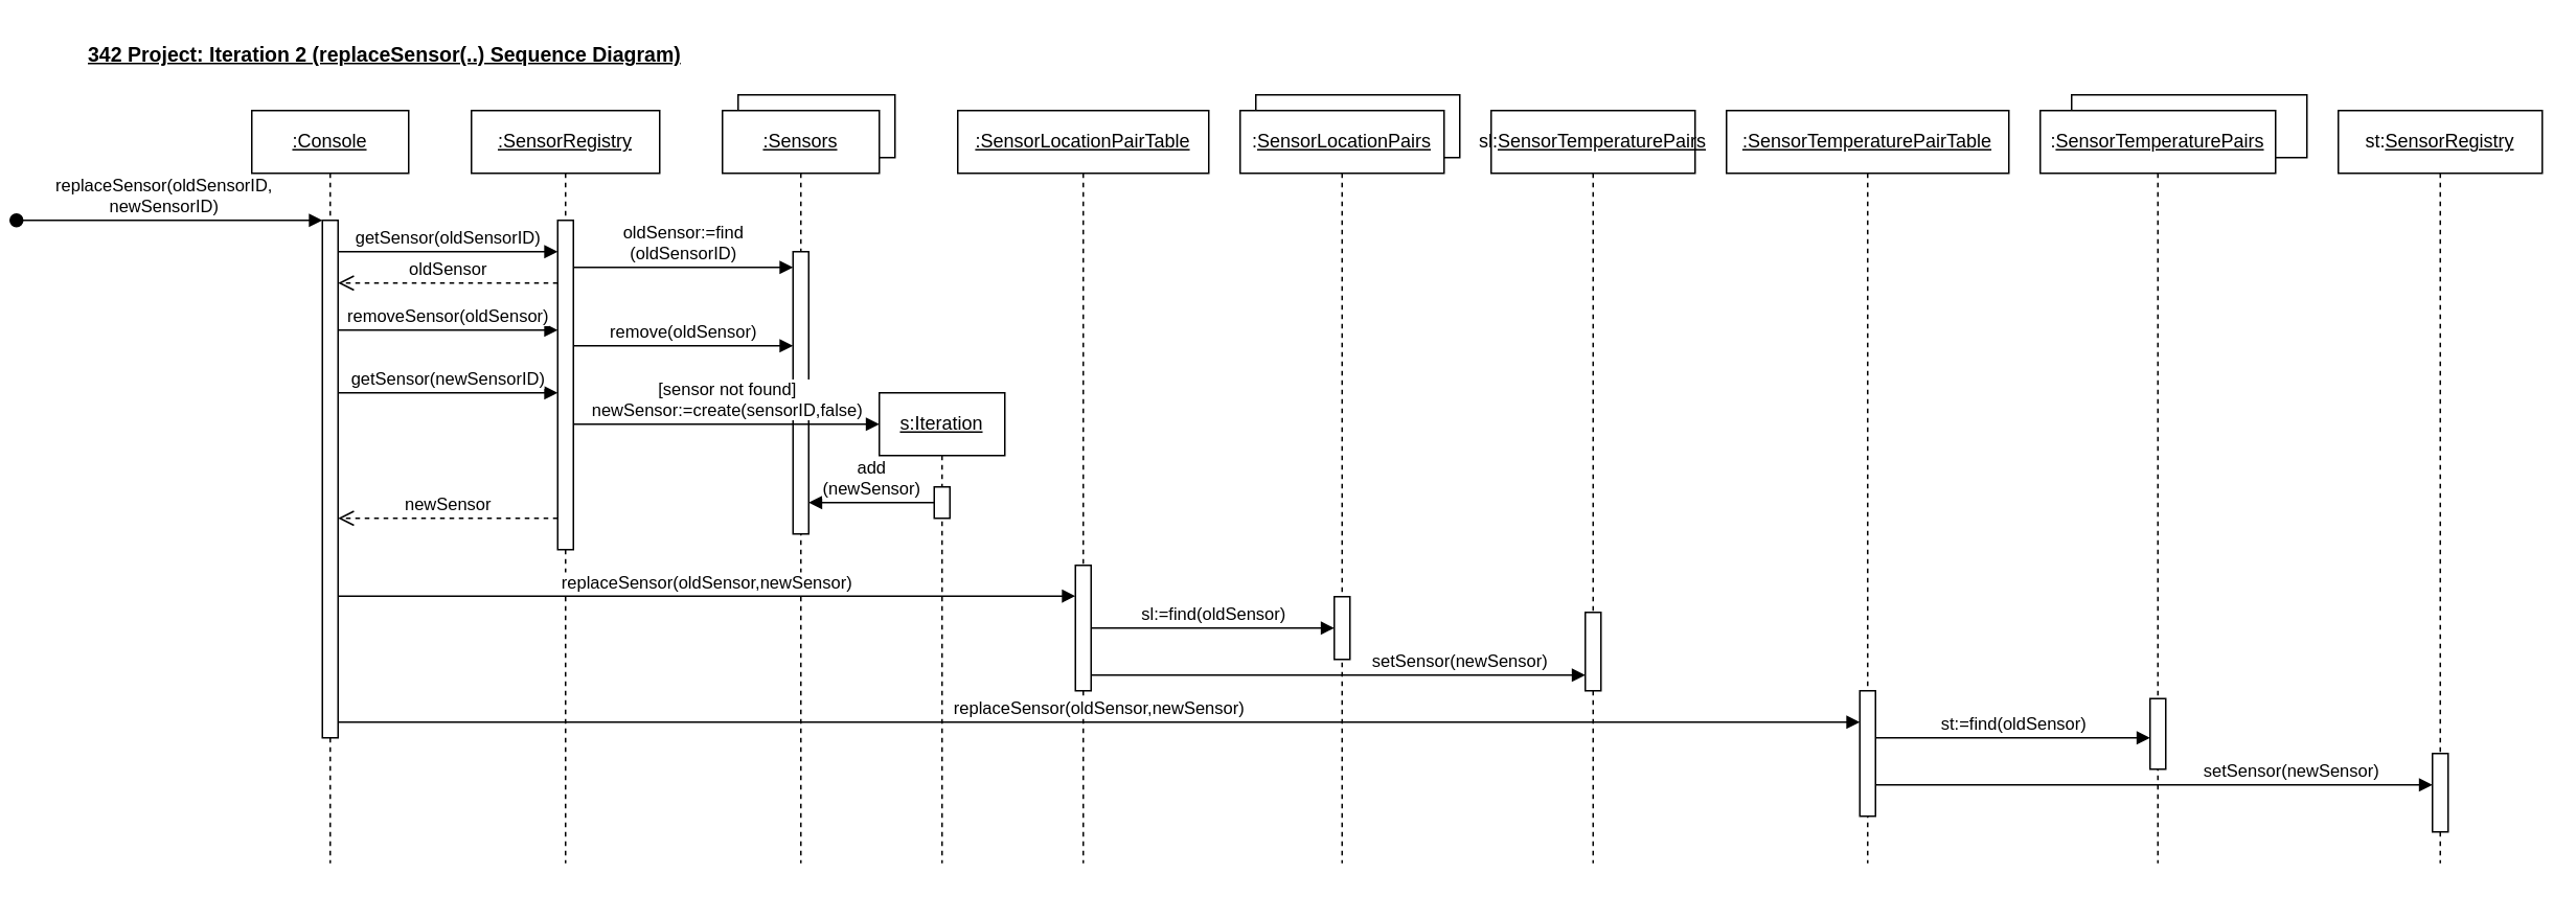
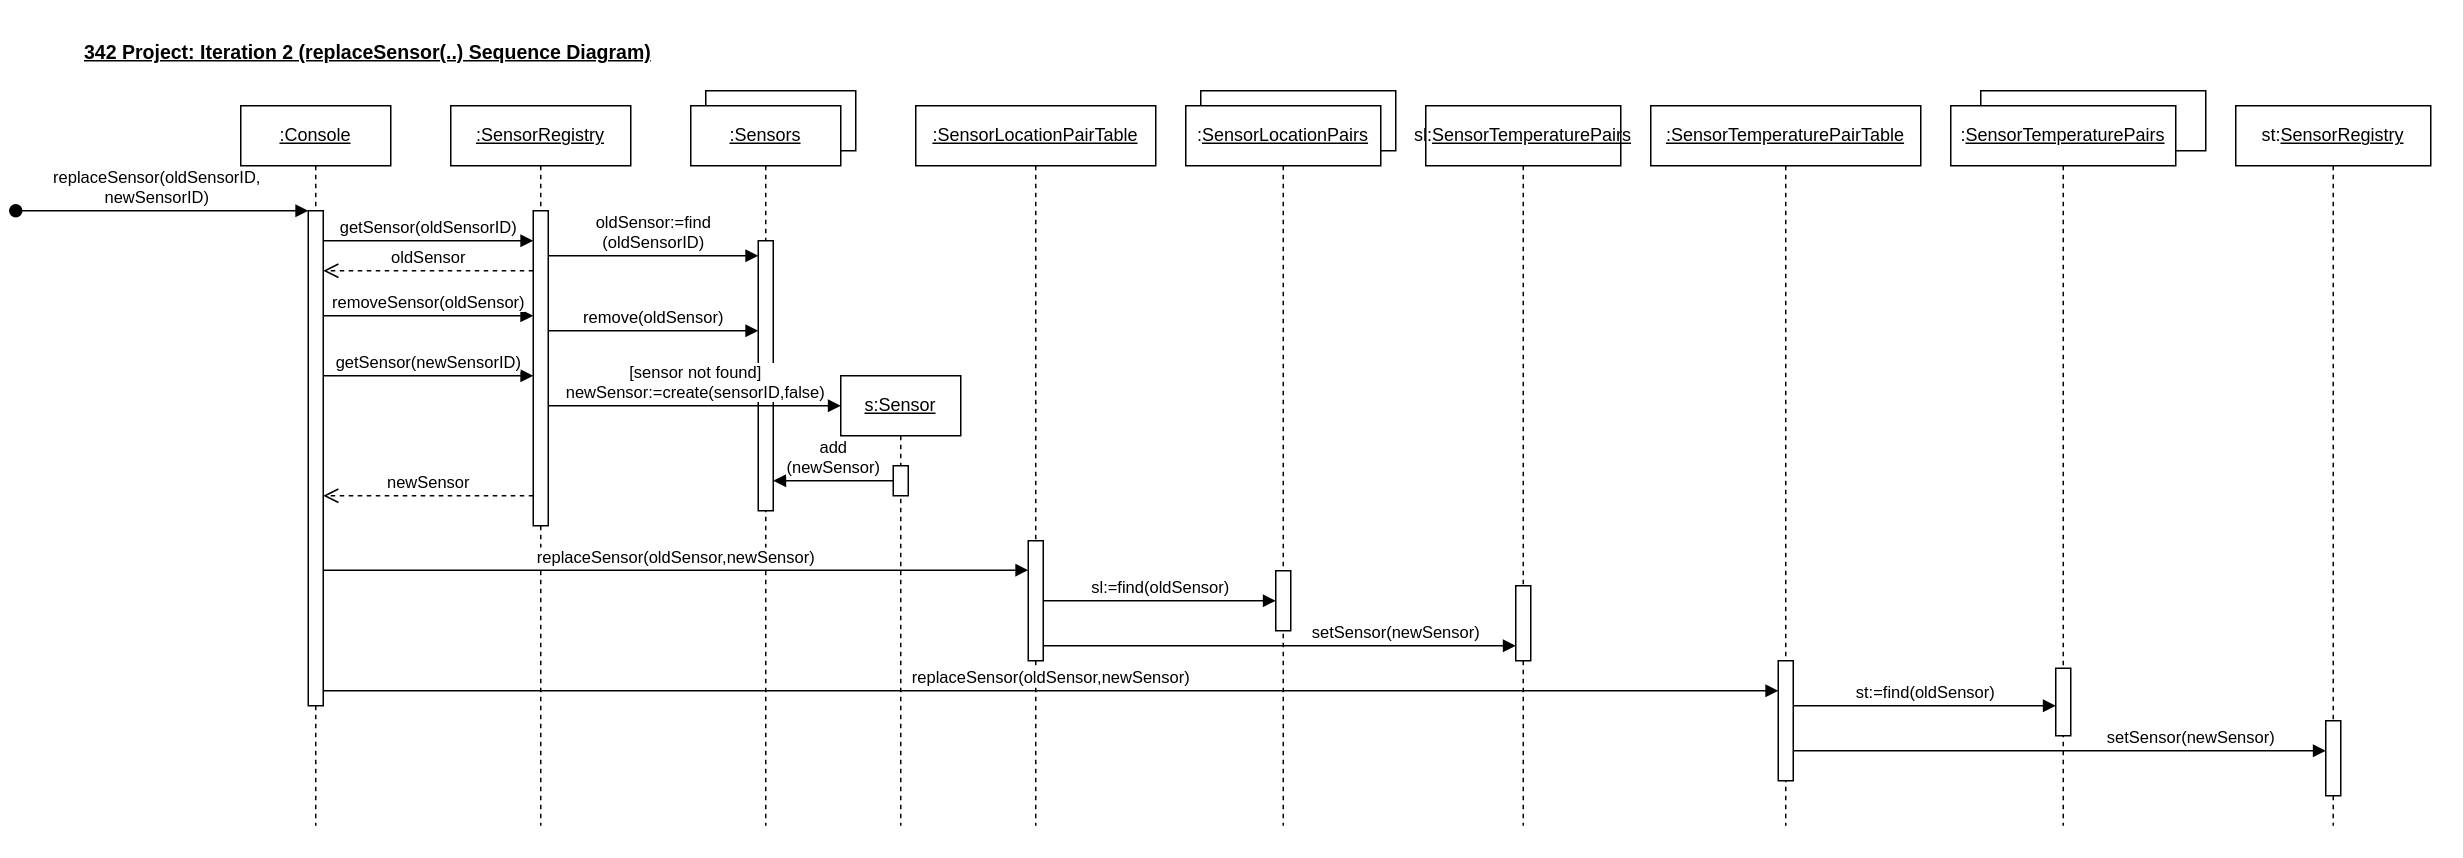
  <mxCell id="0" />
  <mxCell id="1" parent="0" />
  <mxCell id="2" value="Object" style="html=1;whiteSpace=wrap;" vertex="1" parent="1"><mxGeometry x="1290" y="60" width="150" height="40" as="geometry" /></mxCell>
  <mxCell id="3" value="Object" style="html=1;whiteSpace=wrap;" vertex="1" parent="1"><mxGeometry x="770" y="60" width="130" height="40" as="geometry" /></mxCell>
  <mxCell id="4" value="Object" style="html=1;whiteSpace=wrap;" vertex="1" parent="1"><mxGeometry x="440" y="60" width="100" height="40" as="geometry" /></mxCell>
  <mxCell id="5" value="&lt;u&gt;:Console&lt;/u&gt;" style="shape=umlLifeline;perimeter=lifelinePerimeter;whiteSpace=wrap;html=1;container=0;dropTarget=0;collapsible=0;recursiveResize=0;outlineConnect=0;portConstraint=eastwest;newEdgeStyle={&quot;edgeStyle&quot;:&quot;elbowEdgeStyle&quot;,&quot;elbow&quot;:&quot;vertical&quot;,&quot;curved&quot;:0,&quot;rounded&quot;:0};" vertex="1" parent="1"><mxGeometry x="130" y="70" width="100" height="480" as="geometry" /></mxCell>
  <mxCell id="6" value="" style="html=1;points=[];perimeter=orthogonalPerimeter;outlineConnect=0;targetShapes=umlLifeline;portConstraint=eastwest;newEdgeStyle={&quot;edgeStyle&quot;:&quot;elbowEdgeStyle&quot;,&quot;elbow&quot;:&quot;vertical&quot;,&quot;curved&quot;:0,&quot;rounded&quot;:0};" vertex="1" parent="5"><mxGeometry x="45" y="70" width="10" height="330" as="geometry" /></mxCell>
  <mxCell id="7" value="replaceSensor(oldSensorID,&lt;br style=&quot;border-color: var(--border-color);&quot;&gt;newSensorID)" style="html=1;verticalAlign=bottom;startArrow=oval;endArrow=block;startSize=8;edgeStyle=elbowEdgeStyle;elbow=vertical;curved=0;rounded=0;" edge="1" parent="5" target="6"><mxGeometry x="-0.035" relative="1" as="geometry"><mxPoint x="-150" y="70" as="sourcePoint" /><Array as="points"><mxPoint x="-100" y="70" /></Array><mxPoint as="offset" /></mxGeometry></mxCell>
  <mxCell id="8" value="&lt;u style=&quot;font-size: 13px;&quot;&gt;&lt;b style=&quot;font-size: 13px;&quot;&gt;342 Project: Iteration 2 (replaceSensor(..) Sequence Diagram)&lt;/b&gt;&lt;/u&gt;" style="text;strokeColor=none;fillColor=none;align=left;verticalAlign=top;spacingLeft=4;spacingRight=4;overflow=hidden;rotatable=0;points=[[0,0.5],[1,0.5]];portConstraint=eastwest;whiteSpace=wrap;html=1;fontSize=13;" vertex="1" parent="1"><mxGeometry x="20" y="20" width="450" height="26" as="geometry" /></mxCell>
  <mxCell id="9" value="&lt;u&gt;:SensorRegistry&lt;/u&gt;" style="shape=umlLifeline;perimeter=lifelinePerimeter;whiteSpace=wrap;html=1;container=0;dropTarget=0;collapsible=0;recursiveResize=0;outlineConnect=0;portConstraint=eastwest;newEdgeStyle={&quot;edgeStyle&quot;:&quot;elbowEdgeStyle&quot;,&quot;elbow&quot;:&quot;vertical&quot;,&quot;curved&quot;:0,&quot;rounded&quot;:0};" vertex="1" parent="1"><mxGeometry x="270" y="70" width="120" height="480" as="geometry" /></mxCell>
  <mxCell id="10" value="" style="html=1;points=[];perimeter=orthogonalPerimeter;outlineConnect=0;targetShapes=umlLifeline;portConstraint=eastwest;newEdgeStyle={&quot;edgeStyle&quot;:&quot;elbowEdgeStyle&quot;,&quot;elbow&quot;:&quot;vertical&quot;,&quot;curved&quot;:0,&quot;rounded&quot;:0};" vertex="1" parent="9"><mxGeometry x="55" y="70" width="10" height="210" as="geometry" /></mxCell>
  <mxCell id="11" value="getSensor(oldSensorID)" style="html=1;verticalAlign=bottom;endArrow=block;curved=0;rounded=0;" edge="1" parent="1" target="10"><mxGeometry width="80" relative="1" as="geometry"><mxPoint x="185" y="160" as="sourcePoint" /><mxPoint x="320" y="160" as="targetPoint" /></mxGeometry></mxCell>
  <mxCell id="12" value="oldSensor" style="html=1;verticalAlign=bottom;endArrow=open;dashed=1;endSize=8;curved=0;rounded=0;" edge="1" parent="1"><mxGeometry relative="1" as="geometry"><mxPoint x="325" y="180" as="sourcePoint" /><mxPoint x="185" y="180" as="targetPoint" /></mxGeometry></mxCell>
  <mxCell id="13" value="&lt;u&gt;:Sensors&lt;/u&gt;" style="shape=umlLifeline;perimeter=lifelinePerimeter;whiteSpace=wrap;html=1;container=0;dropTarget=0;collapsible=0;recursiveResize=0;outlineConnect=0;portConstraint=eastwest;newEdgeStyle={&quot;edgeStyle&quot;:&quot;elbowEdgeStyle&quot;,&quot;elbow&quot;:&quot;vertical&quot;,&quot;curved&quot;:0,&quot;rounded&quot;:0};" vertex="1" parent="1"><mxGeometry x="430" y="70" width="100" height="480" as="geometry" /></mxCell>
  <mxCell id="14" value="" style="html=1;points=[];perimeter=orthogonalPerimeter;outlineConnect=0;targetShapes=umlLifeline;portConstraint=eastwest;newEdgeStyle={&quot;edgeStyle&quot;:&quot;elbowEdgeStyle&quot;,&quot;elbow&quot;:&quot;vertical&quot;,&quot;curved&quot;:0,&quot;rounded&quot;:0};" vertex="1" parent="13"><mxGeometry x="45" y="90" width="10" height="180" as="geometry" /></mxCell>
  <mxCell id="15" value="oldSensor:=find&lt;br&gt;(oldSensorID)" style="html=1;verticalAlign=bottom;endArrow=block;curved=0;rounded=0;" edge="1" parent="1"><mxGeometry width="80" relative="1" as="geometry"><mxPoint x="335" y="170" as="sourcePoint" /><mxPoint x="475" y="170" as="targetPoint" /></mxGeometry></mxCell>
  <mxCell id="16" value="remove(oldSensor)" style="html=1;verticalAlign=bottom;endArrow=block;curved=0;rounded=0;" edge="1" parent="1"><mxGeometry width="80" relative="1" as="geometry"><mxPoint x="335" y="220" as="sourcePoint" /><mxPoint x="475" y="220" as="targetPoint" /></mxGeometry></mxCell>
  <mxCell id="17" value="&lt;u style=&quot;border-color: var(--border-color);&quot;&gt;:SensorLocationPairTable&lt;/u&gt;" style="shape=umlLifeline;perimeter=lifelinePerimeter;whiteSpace=wrap;html=1;container=0;dropTarget=0;collapsible=0;recursiveResize=0;outlineConnect=0;portConstraint=eastwest;newEdgeStyle={&quot;edgeStyle&quot;:&quot;elbowEdgeStyle&quot;,&quot;elbow&quot;:&quot;vertical&quot;,&quot;curved&quot;:0,&quot;rounded&quot;:0};" vertex="1" parent="1"><mxGeometry x="580" y="70" width="160" height="480" as="geometry" /></mxCell>
  <mxCell id="18" value="" style="html=1;points=[];perimeter=orthogonalPerimeter;outlineConnect=0;targetShapes=umlLifeline;portConstraint=eastwest;newEdgeStyle={&quot;edgeStyle&quot;:&quot;elbowEdgeStyle&quot;,&quot;elbow&quot;:&quot;vertical&quot;,&quot;curved&quot;:0,&quot;rounded&quot;:0};" vertex="1" parent="17"><mxGeometry x="75" y="290" width="10" height="80" as="geometry" /></mxCell>
  <mxCell id="19" value=":&lt;u style=&quot;border-color: var(--border-color);&quot;&gt;SensorLocationPairs&lt;/u&gt;" style="shape=umlLifeline;perimeter=lifelinePerimeter;whiteSpace=wrap;html=1;container=1;dropTarget=0;collapsible=0;recursiveResize=0;outlineConnect=0;portConstraint=eastwest;newEdgeStyle={&quot;curved&quot;:0,&quot;rounded&quot;:0};" vertex="1" parent="1"><mxGeometry x="760" y="70" width="130" height="480" as="geometry" /></mxCell>
  <mxCell id="20" value="" style="html=1;points=[];perimeter=orthogonalPerimeter;outlineConnect=0;targetShapes=umlLifeline;portConstraint=eastwest;newEdgeStyle={&quot;edgeStyle&quot;:&quot;elbowEdgeStyle&quot;,&quot;elbow&quot;:&quot;vertical&quot;,&quot;curved&quot;:0,&quot;rounded&quot;:0};" vertex="1" parent="19"><mxGeometry x="60" y="310" width="10" height="40" as="geometry" /></mxCell>
  <mxCell id="21" value="replaceSensor(oldSensor,newSensor)" style="html=1;verticalAlign=bottom;endArrow=block;curved=0;rounded=0;" edge="1" parent="1"><mxGeometry width="80" relative="1" as="geometry"><mxPoint x="185" y="379.62" as="sourcePoint" /><mxPoint x="655" y="379.62" as="targetPoint" /></mxGeometry></mxCell>
  <mxCell id="22" value="setSensor(newSensor)" style="html=1;verticalAlign=bottom;endArrow=block;curved=0;rounded=0;" edge="1" parent="1"><mxGeometry x="0.492" width="80" relative="1" as="geometry"><mxPoint x="665" y="430" as="sourcePoint" /><mxPoint x="980" y="430" as="targetPoint" /><mxPoint as="offset" /></mxGeometry></mxCell>
  <mxCell id="23" value="&lt;u style=&quot;border-color: var(--border-color);&quot;&gt;:SensorTemperaturePairTable&lt;/u&gt;" style="shape=umlLifeline;perimeter=lifelinePerimeter;whiteSpace=wrap;html=1;container=0;dropTarget=0;collapsible=0;recursiveResize=0;outlineConnect=0;portConstraint=eastwest;newEdgeStyle={&quot;edgeStyle&quot;:&quot;elbowEdgeStyle&quot;,&quot;elbow&quot;:&quot;vertical&quot;,&quot;curved&quot;:0,&quot;rounded&quot;:0};" vertex="1" parent="1"><mxGeometry x="1070" y="70" width="180" height="480" as="geometry" /></mxCell>
  <mxCell id="24" value="" style="html=1;points=[];perimeter=orthogonalPerimeter;outlineConnect=0;targetShapes=umlLifeline;portConstraint=eastwest;newEdgeStyle={&quot;edgeStyle&quot;:&quot;elbowEdgeStyle&quot;,&quot;elbow&quot;:&quot;vertical&quot;,&quot;curved&quot;:0,&quot;rounded&quot;:0};" vertex="1" parent="23"><mxGeometry x="85" y="370" width="10" height="80" as="geometry" /></mxCell>
  <mxCell id="25" value=":&lt;u style=&quot;border-color: var(--border-color);&quot;&gt;SensorTemperaturePairs&lt;/u&gt;" style="shape=umlLifeline;perimeter=lifelinePerimeter;whiteSpace=wrap;html=1;container=1;dropTarget=0;collapsible=0;recursiveResize=0;outlineConnect=0;portConstraint=eastwest;newEdgeStyle={&quot;curved&quot;:0,&quot;rounded&quot;:0};" vertex="1" parent="1"><mxGeometry x="1270" y="70" width="150" height="480" as="geometry" /></mxCell>
  <mxCell id="26" value="" style="html=1;points=[];perimeter=orthogonalPerimeter;outlineConnect=0;targetShapes=umlLifeline;portConstraint=eastwest;newEdgeStyle={&quot;edgeStyle&quot;:&quot;elbowEdgeStyle&quot;,&quot;elbow&quot;:&quot;vertical&quot;,&quot;curved&quot;:0,&quot;rounded&quot;:0};" vertex="1" parent="25"><mxGeometry x="70" y="375" width="10" height="45" as="geometry" /></mxCell>
  <mxCell id="27" value="sl:=find(oldSensor)" style="html=1;verticalAlign=bottom;endArrow=block;curved=0;rounded=0;" edge="1" parent="1"><mxGeometry width="80" relative="1" as="geometry"><mxPoint x="665" y="400" as="sourcePoint" /><mxPoint x="820" y="400" as="targetPoint" /></mxGeometry></mxCell>
  <mxCell id="28" value="removeSensor(oldSensor)" style="html=1;verticalAlign=bottom;endArrow=block;curved=0;rounded=0;" edge="1" parent="1"><mxGeometry width="80" relative="1" as="geometry"><mxPoint x="185" y="210" as="sourcePoint" /><mxPoint x="325" y="210" as="targetPoint" /></mxGeometry></mxCell>
  <mxCell id="29" value="getSensor(newSensorID)" style="html=1;verticalAlign=bottom;endArrow=block;curved=0;rounded=0;" edge="1" parent="1"><mxGeometry width="80" relative="1" as="geometry"><mxPoint x="185" y="250" as="sourcePoint" /><mxPoint x="325" y="250" as="targetPoint" /></mxGeometry></mxCell>
- <mxCell id="30" value="&lt;u&gt;s:Iteration&lt;/u&gt;" style="shape=umlLifeline;perimeter=lifelinePerimeter;whiteSpace=wrap;html=1;container=0;dropTarget=0;collapsible=0;recursiveResize=0;outlineConnect=0;portConstraint=eastwest;newEdgeStyle={&quot;edgeStyle&quot;:&quot;elbowEdgeStyle&quot;,&quot;elbow&quot;:&quot;vertical&quot;,&quot;curved&quot;:0,&quot;rounded&quot;:0};" vertex="1" parent="1"><mxGeometry x="530" y="250" width="80" height="300" as="geometry" /></mxCell>
+ <mxCell id="30" value="&lt;u&gt;s:Sensor&lt;/u&gt;" style="shape=umlLifeline;perimeter=lifelinePerimeter;whiteSpace=wrap;html=1;container=0;dropTarget=0;collapsible=0;recursiveResize=0;outlineConnect=0;portConstraint=eastwest;newEdgeStyle={&quot;edgeStyle&quot;:&quot;elbowEdgeStyle&quot;,&quot;elbow&quot;:&quot;vertical&quot;,&quot;curved&quot;:0,&quot;rounded&quot;:0};" vertex="1" parent="1"><mxGeometry x="530" y="250" width="80" height="300" as="geometry" /></mxCell>
  <mxCell id="31" value="" style="html=1;points=[];perimeter=orthogonalPerimeter;outlineConnect=0;targetShapes=umlLifeline;portConstraint=eastwest;newEdgeStyle={&quot;edgeStyle&quot;:&quot;elbowEdgeStyle&quot;,&quot;elbow&quot;:&quot;vertical&quot;,&quot;curved&quot;:0,&quot;rounded&quot;:0};" vertex="1" parent="30"><mxGeometry x="35" y="60" width="10" height="20" as="geometry" /></mxCell>
  <mxCell id="32" value="[sensor not found] &lt;br&gt;newSensor:=create(sensorID,false)" style="html=1;verticalAlign=bottom;endArrow=block;curved=0;rounded=0;" edge="1" parent="1" source="10"><mxGeometry width="80" relative="1" as="geometry"><mxPoint x="355" y="270" as="sourcePoint" /><mxPoint x="530" y="270" as="targetPoint" /></mxGeometry></mxCell>
  <mxCell id="33" value="add&lt;br&gt;(newSensor)" style="html=1;verticalAlign=bottom;endArrow=block;curved=0;rounded=0;" edge="1" parent="1" source="31" target="14"><mxGeometry width="80" relative="1" as="geometry"><mxPoint x="540" y="320" as="sourcePoint" /><mxPoint x="492" y="320" as="targetPoint" /></mxGeometry></mxCell>
  <mxCell id="34" value="newSensor" style="html=1;verticalAlign=bottom;endArrow=open;dashed=1;endSize=8;curved=0;rounded=0;" edge="1" parent="1"><mxGeometry relative="1" as="geometry"><mxPoint x="325" y="330" as="sourcePoint" /><mxPoint x="185" y="330" as="targetPoint" /></mxGeometry></mxCell>
  <mxCell id="35" value="replaceSensor(oldSensor,newSensor)" style="html=1;verticalAlign=bottom;endArrow=block;curved=0;rounded=0;" edge="1" parent="1" target="24"><mxGeometry width="80" relative="1" as="geometry"><mxPoint x="185" y="460" as="sourcePoint" /><mxPoint x="1045" y="460" as="targetPoint" /></mxGeometry></mxCell>
  <mxCell id="36" value="sl:&lt;u style=&quot;border-color: var(--border-color);&quot;&gt;SensorTemperaturePairs&lt;/u&gt;" style="shape=umlLifeline;perimeter=lifelinePerimeter;whiteSpace=wrap;html=1;container=1;dropTarget=0;collapsible=0;recursiveResize=0;outlineConnect=0;portConstraint=eastwest;newEdgeStyle={&quot;curved&quot;:0,&quot;rounded&quot;:0};" vertex="1" parent="1"><mxGeometry x="920" y="70" width="130" height="480" as="geometry" /></mxCell>
  <mxCell id="37" value="" style="html=1;points=[];perimeter=orthogonalPerimeter;outlineConnect=0;targetShapes=umlLifeline;portConstraint=eastwest;newEdgeStyle={&quot;edgeStyle&quot;:&quot;elbowEdgeStyle&quot;,&quot;elbow&quot;:&quot;vertical&quot;,&quot;curved&quot;:0,&quot;rounded&quot;:0};" vertex="1" parent="36"><mxGeometry x="60" y="320" width="10" height="50" as="geometry" /></mxCell>
  <mxCell id="38" value="st:&lt;u style=&quot;border-color: var(--border-color);&quot;&gt;SensorRegistry&lt;/u&gt;" style="shape=umlLifeline;perimeter=lifelinePerimeter;whiteSpace=wrap;html=1;container=1;dropTarget=0;collapsible=0;recursiveResize=0;outlineConnect=0;portConstraint=eastwest;newEdgeStyle={&quot;curved&quot;:0,&quot;rounded&quot;:0};" vertex="1" parent="1"><mxGeometry x="1460" y="70" width="130" height="480" as="geometry" /></mxCell>
  <mxCell id="39" value="" style="html=1;points=[];perimeter=orthogonalPerimeter;outlineConnect=0;targetShapes=umlLifeline;portConstraint=eastwest;newEdgeStyle={&quot;edgeStyle&quot;:&quot;elbowEdgeStyle&quot;,&quot;elbow&quot;:&quot;vertical&quot;,&quot;curved&quot;:0,&quot;rounded&quot;:0};" vertex="1" parent="38"><mxGeometry x="60" y="410" width="10" height="50" as="geometry" /></mxCell>
  <mxCell id="40" value="st:=find(oldSensor)" style="html=1;verticalAlign=bottom;endArrow=block;curved=0;rounded=0;" edge="1" parent="1"><mxGeometry width="80" relative="1" as="geometry"><mxPoint x="1165" y="470" as="sourcePoint" /><mxPoint x="1340" y="470" as="targetPoint" /></mxGeometry></mxCell>
  <mxCell id="41" value="setSensor(newSensor)" style="html=1;verticalAlign=bottom;endArrow=block;curved=0;rounded=0;" edge="1" parent="1"><mxGeometry x="0.492" width="80" relative="1" as="geometry"><mxPoint x="1165" y="500" as="sourcePoint" /><mxPoint x="1520" y="500" as="targetPoint" /><mxPoint as="offset" /></mxGeometry></mxCell>
